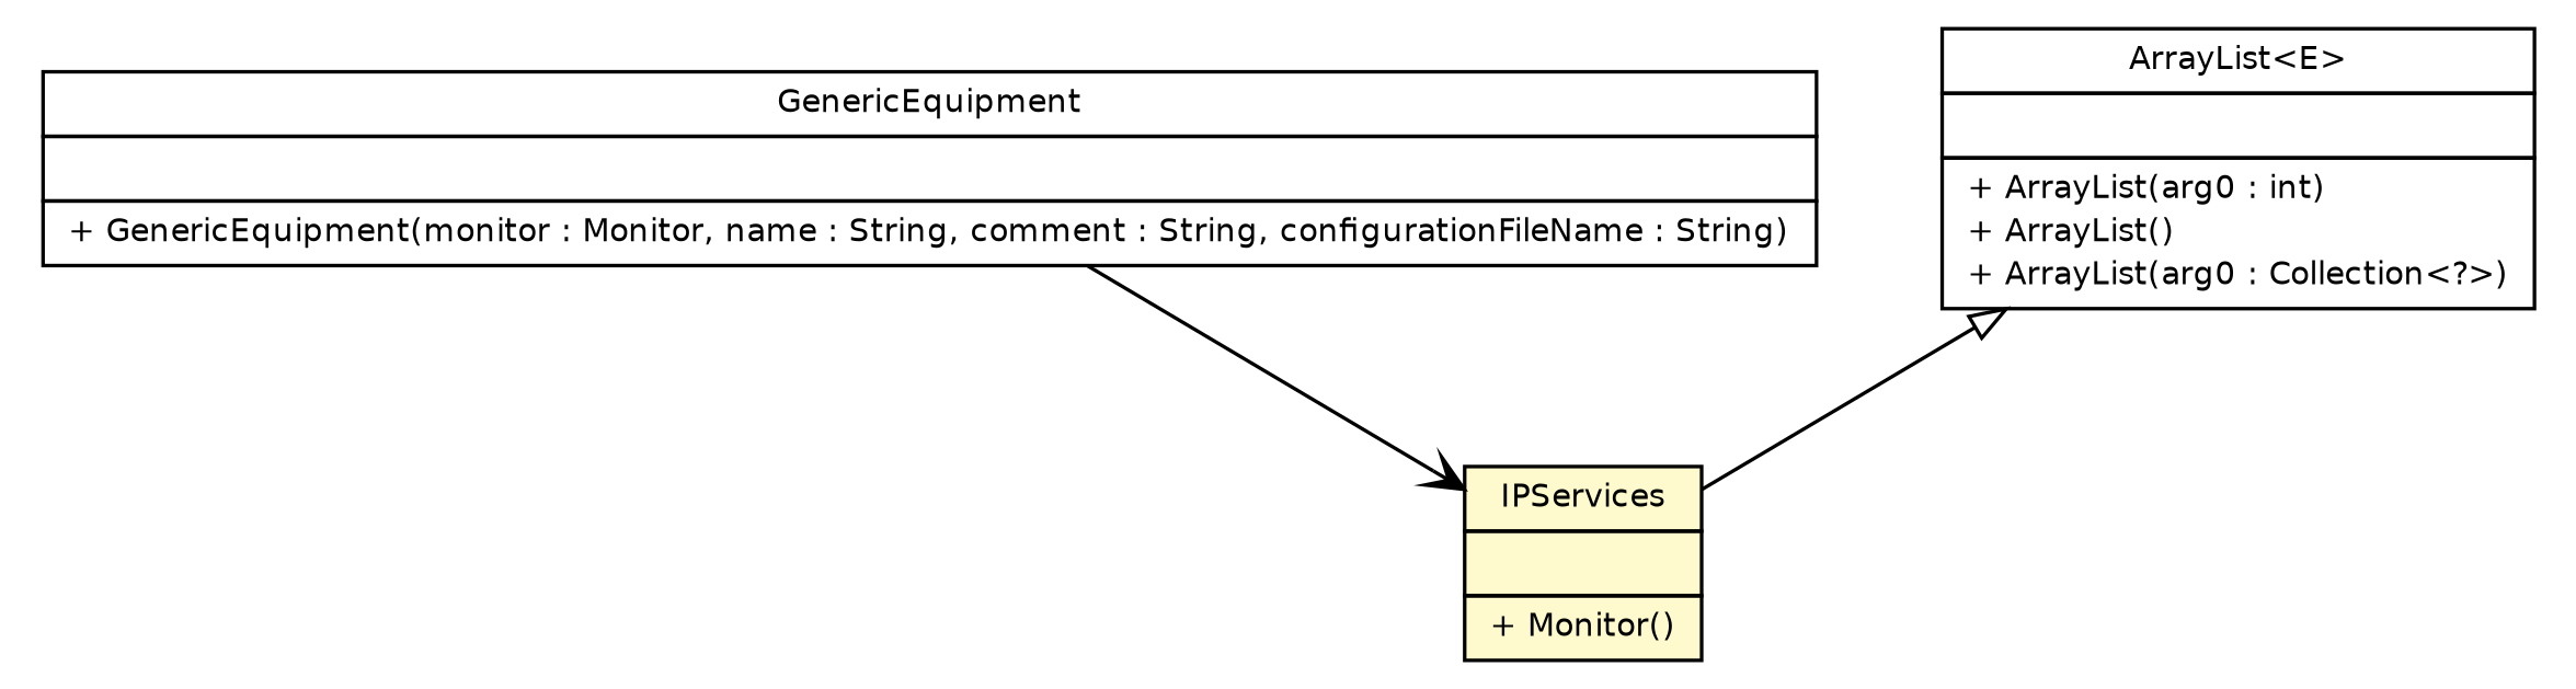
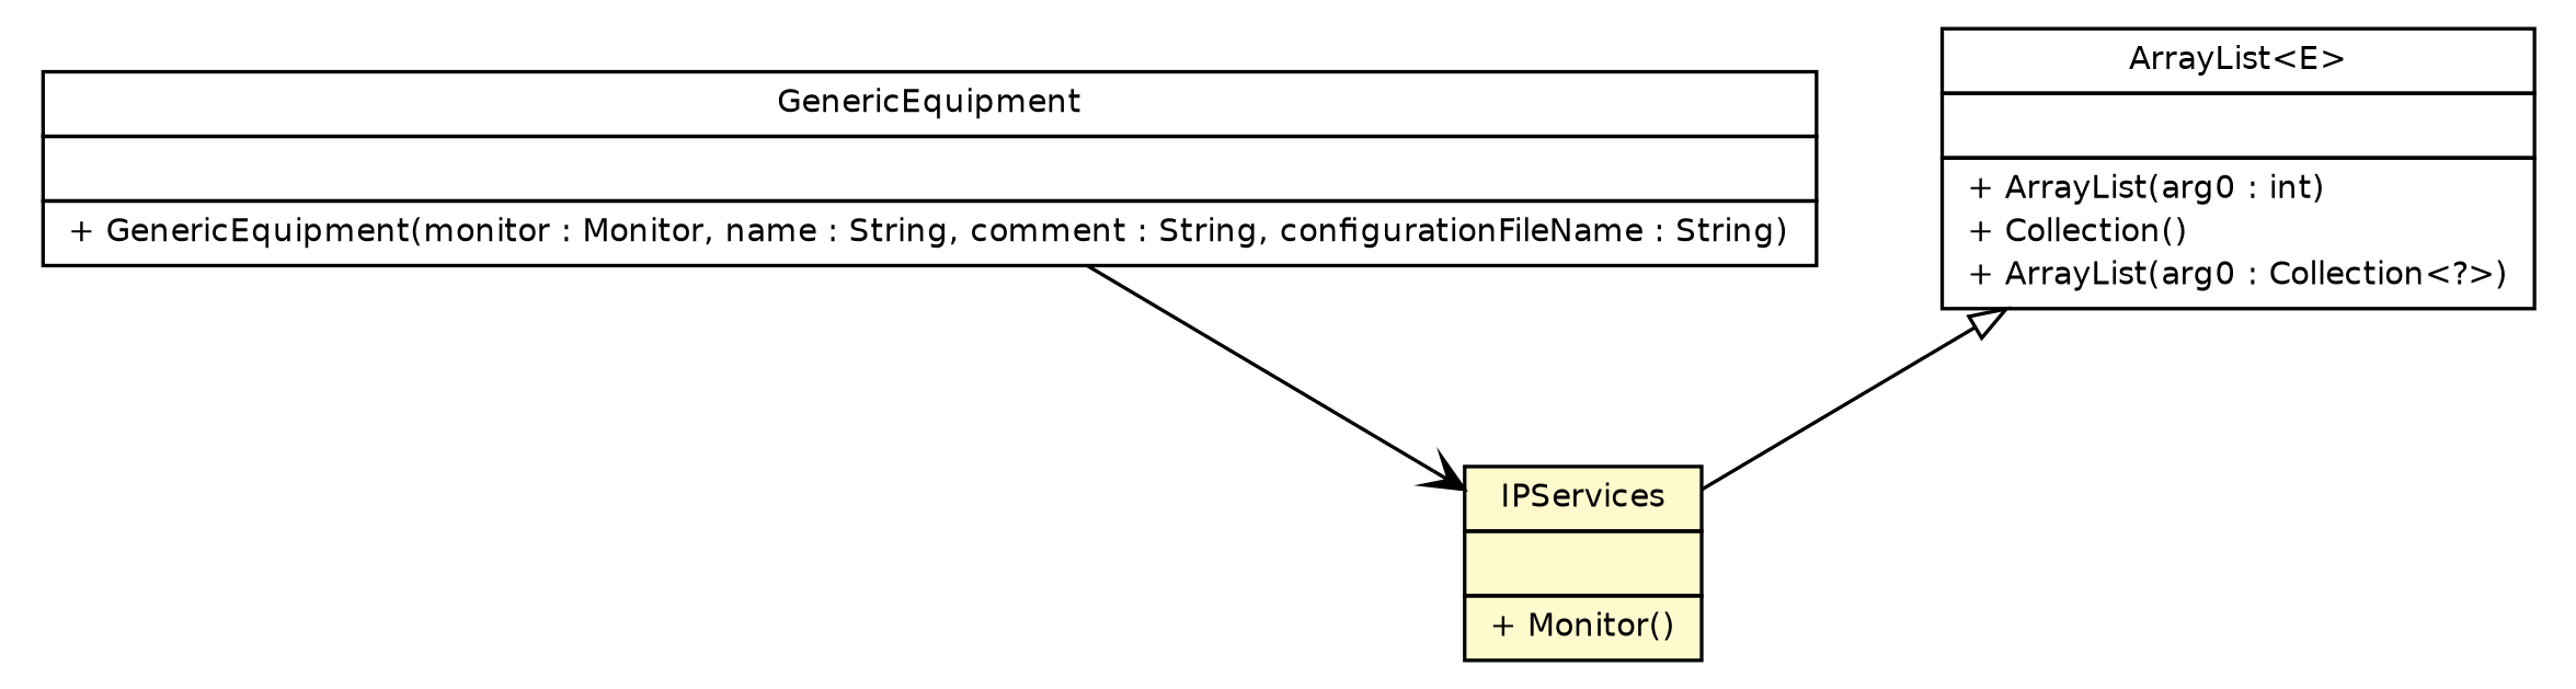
  digraph {
    node [fontcolor=black fontname=Helvetica fontsize=9.0 shape=plaintext]
    edge [fontname=Helvetica headport=p labelfontname=Helvetica labelfontsize=10 tailport=p]
    n1 [label=<<table border="0" cellborder="1" cellspacing="0" cellpadding="2" port="p" bgcolor="lemonChiffon" href="./IPServices.html"> 		<tr><td><table border="0" cellspacing="0" cellpadding="1"> 			<tr><td> IPServices </td></tr> 		</table></td></tr> 		<tr><td><table border="0" cellspacing="0" cellpadding="1"> 			<tr><td align="left">  </td></tr> 		</table></td></tr> 		<tr><td><table border="0" cellspacing="0" cellpadding="1"> 			<tr><td align="left"> + Monitor() </td></tr> 		</table></td></tr> 		</table>>]
    n2 [label=<<table border="0" cellborder="1" cellspacing="0" cellpadding="2" port="p" href="../../equipments/GenericEquipment.html"> 		<tr><td><table border="0" cellspacing="0" cellpadding="1"> 			<tr><td> GenericEquipment </td></tr> 		</table></td></tr> 		<tr><td><table border="0" cellspacing="0" cellpadding="1"> 			<tr><td align="left">  </td></tr> 		</table></td></tr> 		<tr><td><table border="0" cellspacing="0" cellpadding="1"> 			<tr><td align="left"> + GenericEquipment(monitor : Monitor, name : String, comment : String, configurationFileName : String) </td></tr> 		</table></td></tr> 		</table>>]
-   n3 [label=<<table border="0" cellborder="1" cellspacing="0" cellpadding="2" port="p" href="http://java.sun.com/j2se/1.4.2/docs/api/java/util/ArrayList.html"> 		<tr><td><table border="0" cellspacing="0" cellpadding="1"> 			<tr><td> ArrayList&lt;E&gt; </td></tr> 		</table></td></tr> 		<tr><td><table border="0" cellspacing="0" cellpadding="1"> 			<tr><td align="left">  </td></tr> 		</table></td></tr> 		<tr><td><table border="0" cellspacing="0" cellpadding="1"> 			<tr><td align="left"> + ArrayList(arg0 : int) </td></tr> 			<tr><td align="left"> + ArrayList() </td></tr> 			<tr><td align="left"> + ArrayList(arg0 : Collection&lt;?&gt;) </td></tr> 		</table></td></tr> 		</table>>]
+   n3 [label=<<table border="0" cellborder="1" cellspacing="0" cellpadding="2" port="p" href="http://java.sun.com/j2se/1.4.2/docs/api/java/util/ArrayList.html"> 		<tr><td><table border="0" cellspacing="0" cellpadding="1"> 			<tr><td> ArrayList&lt;E&gt; </td></tr> 		</table></td></tr> 		<tr><td><table border="0" cellspacing="0" cellpadding="1"> 			<tr><td align="left">  </td></tr> 		</table></td></tr> 		<tr><td><table border="0" cellspacing="0" cellpadding="1"> 			<tr><td align="left"> + ArrayList(arg0 : int) </td></tr> 			<tr><td align="left"> + Collection() </td></tr> 			<tr><td align="left"> + ArrayList(arg0 : Collection&lt;?&gt;) </td></tr> 		</table></td></tr> 		</table>>]
    n2 -> n1 [arrowhead=open color=black fontcolor=black fontsize=10.0]
    n3 -> n1 [arrowtail=empty dir=back fontsize=10]
  }
